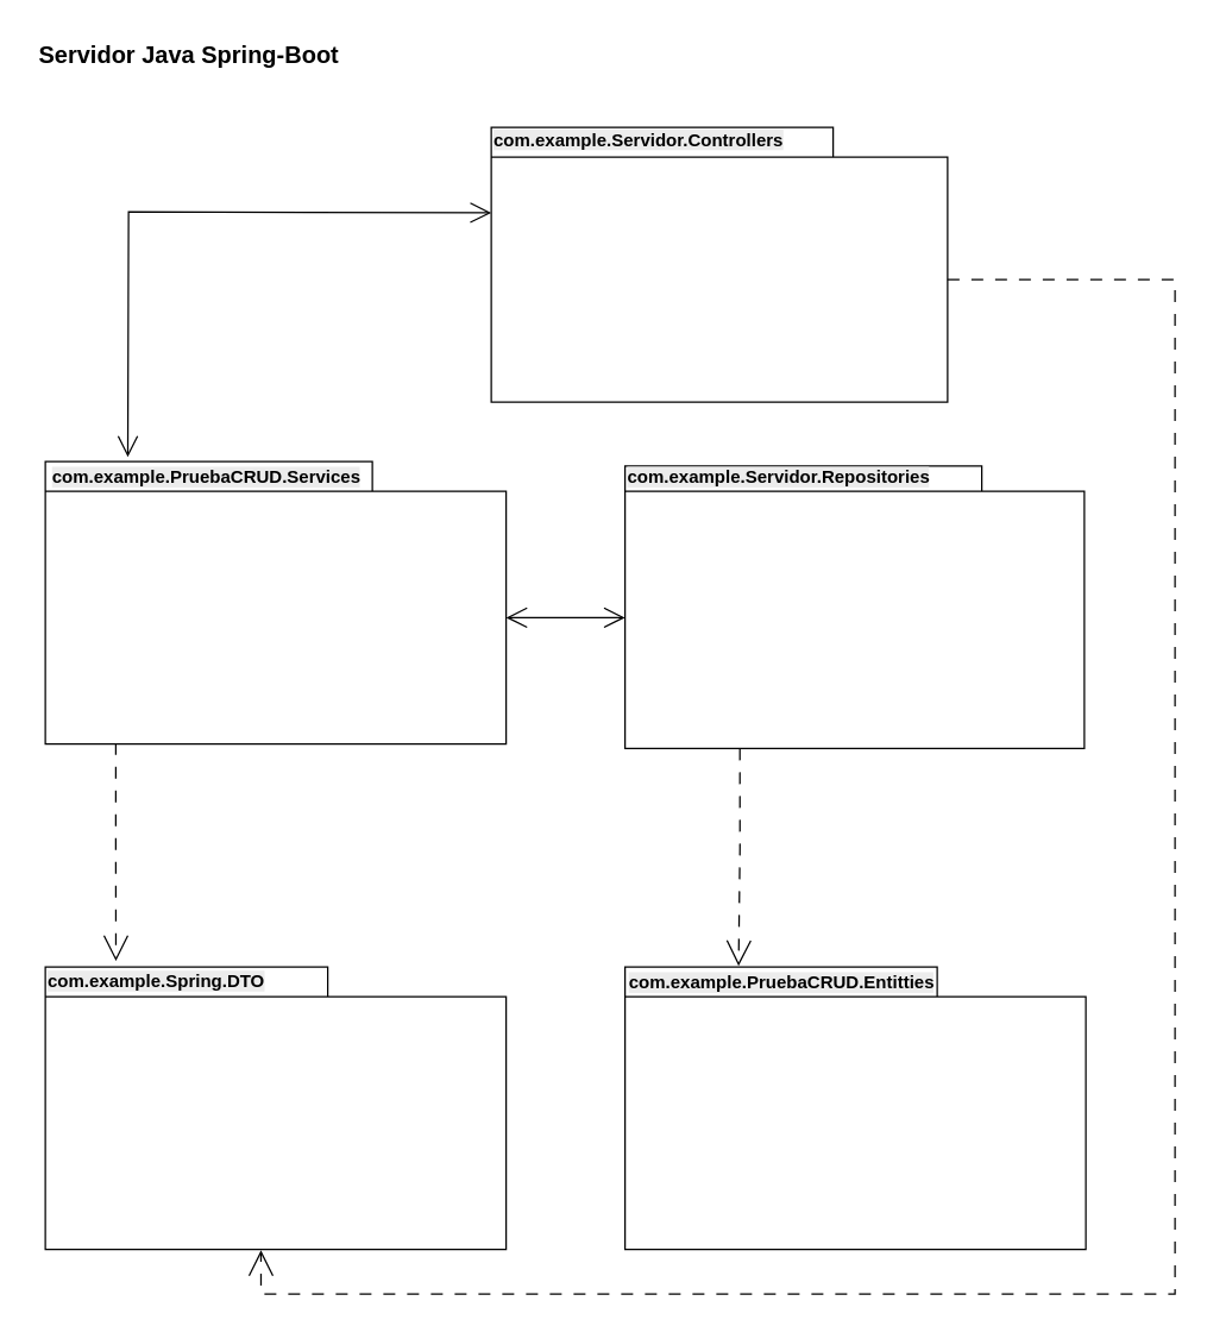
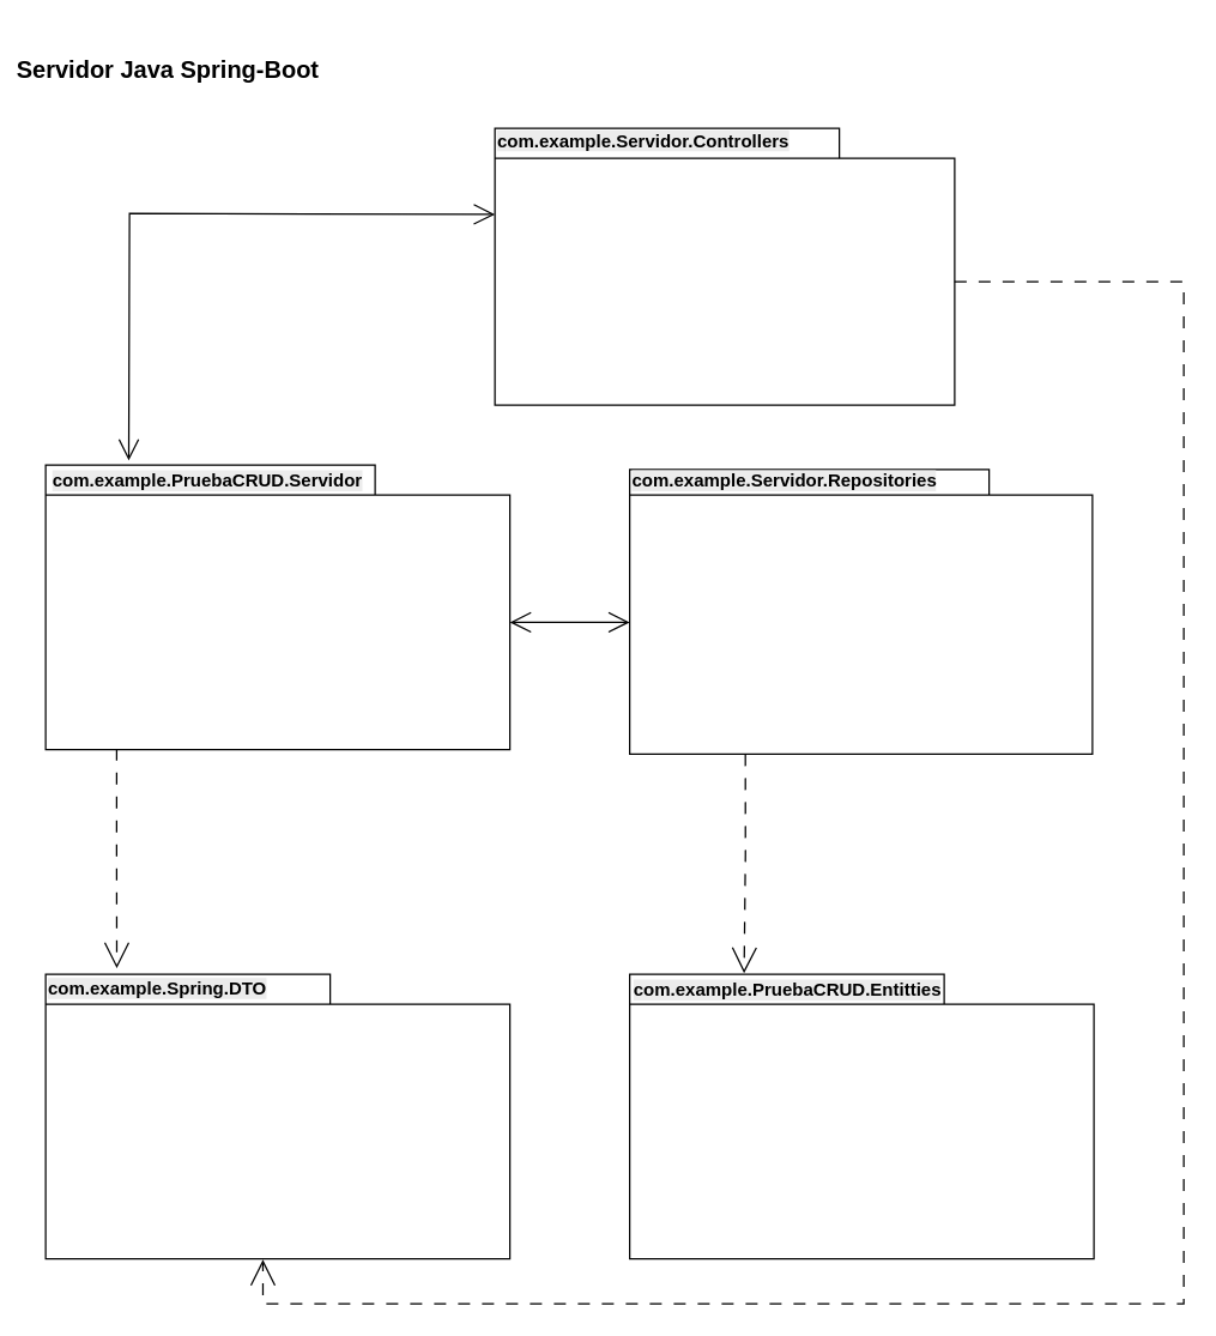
  <mxCell id="0" />
  <mxCell id="1" parent="0" />
- <mxCell id="2" value="&lt;span style=&quot;font-weight: 700; text-align: center;&quot;&gt;Servidor Java Spring-Boot&lt;/span&gt;" style="text;strokeColor=none;fillColor=none;spacingLeft=4;spacingRight=4;overflow=hidden;rotatable=0;points=[[0,0.5],[1,0.5]];portConstraint=eastwest;fontSize=16;whiteSpace=wrap;html=1;" parent="1" vertex="1"><mxGeometry x="20" y="20" width="230" height="35.24" as="geometry" /></mxCell>
+ <mxCell id="2" value="&lt;span style=&quot;font-weight: 700; text-align: center;&quot;&gt;Servidor Java Spring-Boot&lt;/span&gt;" style="text;strokeColor=none;fillColor=none;spacingLeft=4;spacingRight=4;overflow=hidden;rotatable=0;points=[[0,0.5],[1,0.5]];portConstraint=eastwest;fontSize=16;whiteSpace=wrap;html=1;" parent="1" vertex="1"><mxGeometry x="5" y="30" width="230" height="35.24" as="geometry" /></mxCell>
  <mxCell id="3" style="edgeStyle=orthogonalEdgeStyle;rounded=0;orthogonalLoop=1;jettySize=auto;html=1;exitX=0.153;exitY=0.996;exitDx=0;exitDy=0;exitPerimeter=0;entryX=0.25;entryY=0;entryDx=0;entryDy=0;endArrow=open;endFill=0;endSize=15;dashed=1;dashPattern=8 8;" parent="1" source="5" target="18" edge="1"><mxGeometry relative="1" as="geometry"><Array as="points" /></mxGeometry></mxCell>
  <mxCell id="4" value="" style="group" parent="1" vertex="1" connectable="0"><mxGeometry x="30" y="307" width="351" height="193" as="geometry" /></mxCell>
  <mxCell id="5" value="" style="shape=folder;fontStyle=1;spacingTop=10;tabWidth=220;tabHeight=20;tabPosition=left;html=1;whiteSpace=wrap;" parent="4" vertex="1"><mxGeometry y="3" width="310" height="190" as="geometry" /></mxCell>
- <mxCell id="6" value="&lt;span style=&quot;color: rgb(0, 0, 0); font-family: Helvetica; font-size: 12px; font-style: normal; font-variant-ligatures: normal; font-variant-caps: normal; font-weight: 700; letter-spacing: normal; orphans: 2; text-align: center; text-indent: 0px; text-transform: none; widows: 2; word-spacing: 0px; -webkit-text-stroke-width: 0px; white-space: normal; background-color: rgb(236, 236, 236); text-decoration-thickness: initial; text-decoration-style: initial; text-decoration-color: initial; display: inline !important; float: none;&quot;&gt;com.example.PruebaCRUD.Services&lt;/span&gt;" style="text;whiteSpace=wrap;html=1;" parent="4" vertex="1"><mxGeometry x="3" width="210" height="30" as="geometry" /></mxCell>
+ <mxCell id="6" value="&lt;span style=&quot;color: rgb(0, 0, 0); font-family: Helvetica; font-size: 12px; font-style: normal; font-variant-ligatures: normal; font-variant-caps: normal; font-weight: 700; letter-spacing: normal; orphans: 2; text-align: center; text-indent: 0px; text-transform: none; widows: 2; word-spacing: 0px; -webkit-text-stroke-width: 0px; white-space: normal; background-color: rgb(236, 236, 236); text-decoration-thickness: initial; text-decoration-style: initial; text-decoration-color: initial; display: inline !important; float: none;&quot;&gt;com.example.PruebaCRUD.Servidor&lt;/span&gt;" style="text;whiteSpace=wrap;html=1;" parent="4" vertex="1"><mxGeometry x="3" width="210" height="30" as="geometry" /></mxCell>
  <mxCell id="7" value="" style="group" parent="1" vertex="1" connectable="0"><mxGeometry x="330" y="80" width="307" height="190" as="geometry" /></mxCell>
  <mxCell id="8" value="" style="shape=folder;fontStyle=1;spacingTop=10;tabWidth=230;tabHeight=20;tabPosition=left;html=1;whiteSpace=wrap;" parent="7" vertex="1"><mxGeometry y="5.175" width="307" height="184.825" as="geometry" /></mxCell>
  <mxCell id="9" value="&lt;span style=&quot;color: rgb(0, 0, 0); font-family: Helvetica; font-style: normal; font-variant-ligatures: normal; font-variant-caps: normal; font-weight: 700; letter-spacing: normal; orphans: 2; text-align: center; text-indent: 0px; text-transform: none; widows: 2; word-spacing: 0px; -webkit-text-stroke-width: 0px; white-space: normal; background-color: rgb(236, 236, 236); text-decoration-thickness: initial; text-decoration-style: initial; text-decoration-color: initial; float: none; display: inline !important;&quot;&gt;com.example.Servidor.Controllers&lt;/span&gt;" style="text;whiteSpace=wrap;html=1;fontSize=12;" parent="7" vertex="1"><mxGeometry width="141.149" height="21.744" as="geometry" /></mxCell>
  <mxCell id="10" value="" style="endArrow=open;endFill=0;endSize=12;html=1;rounded=0;exitX=0;exitY=0;exitDx=0;exitDy=57.5;exitPerimeter=0;entryX=0.25;entryY=0;entryDx=0;entryDy=0;startArrow=open;startFill=0;startSize=12;" parent="1" source="8" target="6" edge="1"><mxGeometry width="160" relative="1" as="geometry"><mxPoint x="350" y="350" as="sourcePoint" /><mxPoint x="510" y="350" as="targetPoint" /><Array as="points"><mxPoint x="86" y="142" /></Array></mxGeometry></mxCell>
  <mxCell id="11" value="" style="endArrow=open;endFill=0;endSize=12;html=1;rounded=0;entryX=0;entryY=0;entryDx=0;entryDy=102;entryPerimeter=0;exitX=0;exitY=0;exitDx=310;exitDy=105;exitPerimeter=0;startArrow=open;startFill=0;startSize=12;" parent="1" source="5" target="20" edge="1"><mxGeometry width="160" relative="1" as="geometry"><mxPoint x="520" y="162" as="sourcePoint" /><mxPoint x="640" y="160" as="targetPoint" /></mxGeometry></mxCell>
  <mxCell id="12" style="edgeStyle=orthogonalEdgeStyle;rounded=0;orthogonalLoop=1;jettySize=auto;html=1;exitX=0.25;exitY=1;exitDx=0;exitDy=0;exitPerimeter=0;entryX=0.359;entryY=0.116;entryDx=0;entryDy=0;endArrow=open;endFill=0;endSize=15;dashed=1;dashPattern=8 8;entryPerimeter=0;" parent="1" source="20" target="15" edge="1"><mxGeometry relative="1" as="geometry"><Array as="points" /><mxPoint x="560" y="503" as="sourcePoint" /><mxPoint x="561" y="650" as="targetPoint" /></mxGeometry></mxCell>
  <mxCell id="13" value="" style="group" parent="1" vertex="1" connectable="0"><mxGeometry x="420" y="647" width="310" height="193" as="geometry" /></mxCell>
  <mxCell id="14" value="" style="shape=folder;fontStyle=1;spacingTop=10;tabWidth=210;tabHeight=20;tabPosition=left;html=1;whiteSpace=wrap;" parent="13" vertex="1"><mxGeometry y="3" width="310" height="190" as="geometry" /></mxCell>
  <mxCell id="15" value="&lt;span style=&quot;color: rgb(0, 0, 0); font-family: Helvetica; font-size: 12px; font-style: normal; font-variant-ligatures: normal; font-variant-caps: normal; font-weight: 700; letter-spacing: normal; orphans: 2; text-align: center; text-indent: 0px; text-transform: none; widows: 2; word-spacing: 0px; -webkit-text-stroke-width: 0px; white-space: normal; background-color: rgb(236, 236, 236); text-decoration-thickness: initial; text-decoration-style: initial; text-decoration-color: initial; display: inline !important; float: none;&quot;&gt;com.example.PruebaCRUD.Entitties&lt;/span&gt;" style="text;whiteSpace=wrap;html=1;" parent="13" vertex="1"><mxGeometry x="1" width="210" height="20" as="geometry" /></mxCell>
  <mxCell id="16" value="" style="group" parent="1" vertex="1" connectable="0"><mxGeometry x="30" y="646" width="310" height="194" as="geometry" /></mxCell>
  <mxCell id="17" value="" style="shape=folder;fontStyle=1;spacingTop=10;tabWidth=190;tabHeight=20;tabPosition=left;html=1;whiteSpace=wrap;" parent="16" vertex="1"><mxGeometry y="4" width="310" height="190" as="geometry" /></mxCell>
  <mxCell id="18" value="&lt;span style=&quot;color: rgb(0, 0, 0); font-family: Helvetica; font-size: 12px; font-style: normal; font-variant-ligatures: normal; font-variant-caps: normal; font-weight: 700; letter-spacing: normal; orphans: 2; text-align: center; text-indent: 0px; text-transform: none; widows: 2; word-spacing: 0px; -webkit-text-stroke-width: 0px; white-space: normal; background-color: rgb(236, 236, 236); text-decoration-thickness: initial; text-decoration-style: initial; text-decoration-color: initial; display: inline !important; float: none;&quot;&gt;com.example.Spring.DTO&lt;/span&gt;" style="text;whiteSpace=wrap;html=1;" parent="16" vertex="1"><mxGeometry width="190" height="20" as="geometry" /></mxCell>
  <mxCell id="19" value="" style="group" parent="1" vertex="1" connectable="0"><mxGeometry x="420" y="307" width="309" height="196" as="geometry" /></mxCell>
  <mxCell id="20" value="" style="shape=folder;fontStyle=1;spacingTop=10;tabWidth=240;tabHeight=17;tabPosition=left;html=1;whiteSpace=wrap;" parent="19" vertex="1"><mxGeometry y="6" width="309" height="190" as="geometry" /></mxCell>
  <mxCell id="21" value="&lt;span style=&quot;color: rgb(0, 0, 0); font-family: Helvetica; font-size: 12px; font-style: normal; font-variant-ligatures: normal; font-variant-caps: normal; font-weight: 700; letter-spacing: normal; orphans: 2; text-align: center; text-indent: 0px; text-transform: none; widows: 2; word-spacing: 0px; -webkit-text-stroke-width: 0px; white-space: normal; background-color: rgb(236, 236, 236); text-decoration-thickness: initial; text-decoration-style: initial; text-decoration-color: initial; display: inline !important; float: none;&quot;&gt;com.example.Servidor.Repositories&lt;/span&gt;" style="text;whiteSpace=wrap;html=1;" parent="19" vertex="1"><mxGeometry width="260" height="20" as="geometry" /></mxCell>
  <mxCell id="22" style="edgeStyle=orthogonalEdgeStyle;rounded=0;orthogonalLoop=1;jettySize=auto;html=1;exitX=0;exitY=0;exitDx=307;exitDy=102.412;exitPerimeter=0;entryX=0.468;entryY=1.003;entryDx=0;entryDy=0;endArrow=open;endFill=0;endSize=15;dashed=1;dashPattern=8 8;entryPerimeter=0;" parent="1" source="8" target="17" edge="1"><mxGeometry relative="1" as="geometry"><Array as="points"><mxPoint x="790" y="188" /><mxPoint x="790" y="870" /><mxPoint x="175" y="870" /></Array><mxPoint x="507" y="513" as="sourcePoint" /><mxPoint x="506" y="659" as="targetPoint" /></mxGeometry></mxCell>
